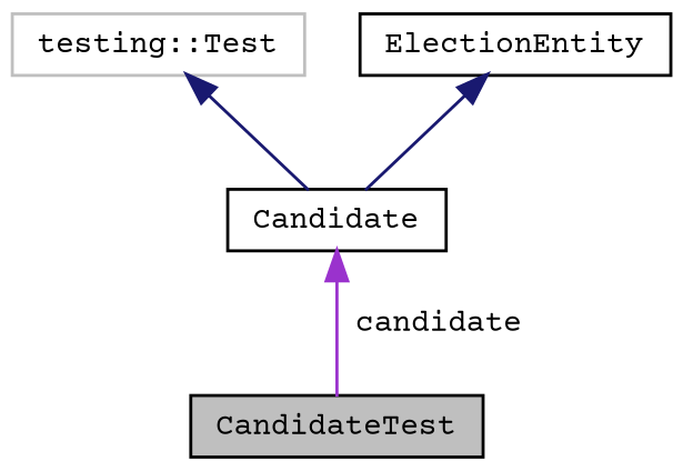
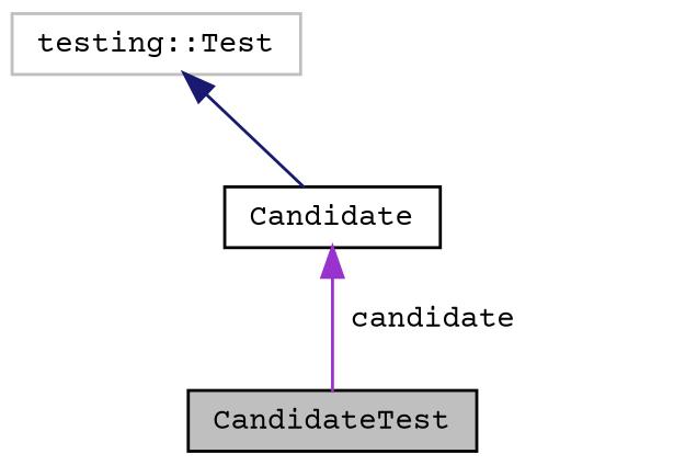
  digraph {
    fontname="Courier Prime"
    node [color=black fillcolor=white fontname="Courier Prime" fontsize=10 shape=record style=filled]
    edge [color=midnightblue dir=back fontname="Courier Prime" fontsize=10 labelfontname=Helvetica labelfontsize=10 style=solid]
    n1 [fillcolor=grey75 fontcolor=black height=0.2 label=CandidateTest width=0.4]
    n2 [color=grey75 height=0.2 label="testing::Test" width=0.4]
    n3 [height=0.2 label=Candidate width=0.4]
-   n4 [height=0.2 label=ElectionEntity width=0.4]
    n2 -> n3
    n3 -> n1 [color=darkorchid3 label=" candidate"]
-   n4 -> n3
  }
